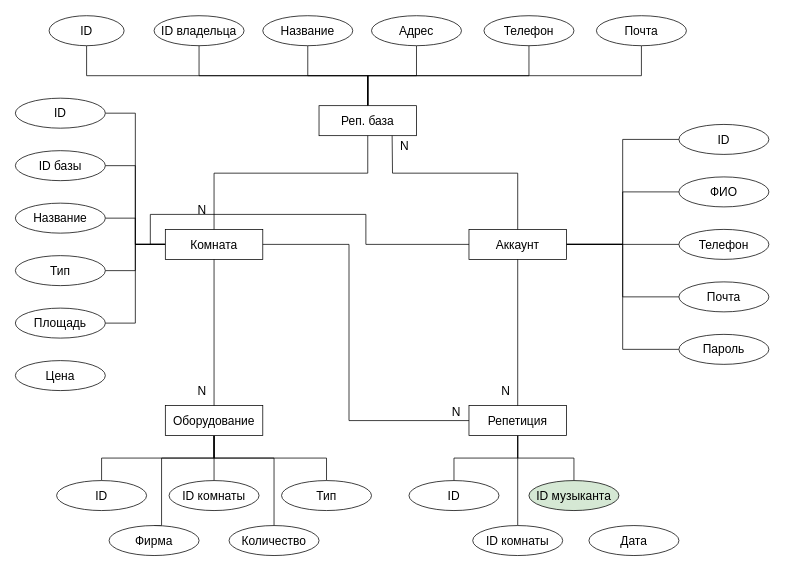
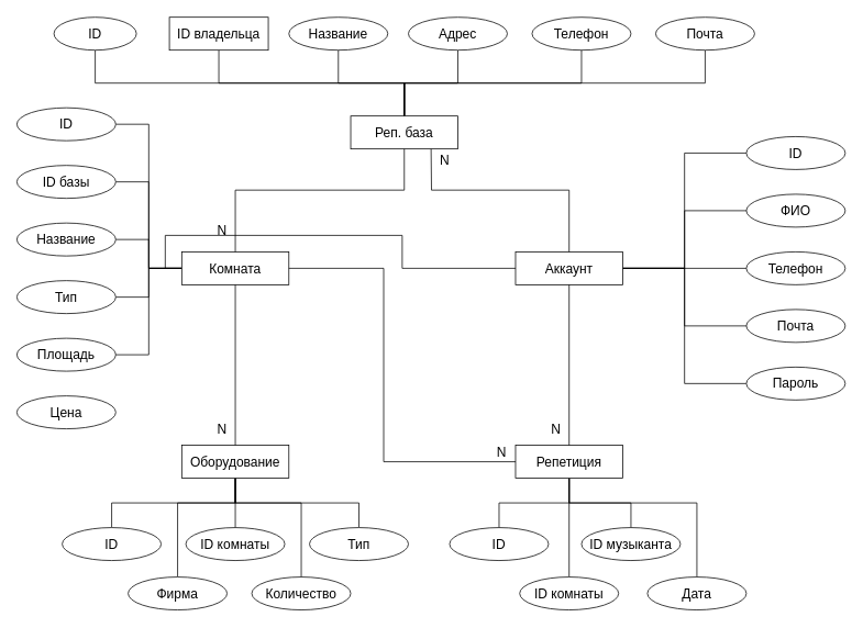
  <mxCell id="0" />
  <mxCell id="1" parent="0" />
  <mxCell id="2" style="edgeStyle=orthogonalEdgeStyle;rounded=0;orthogonalLoop=1;jettySize=auto;html=1;exitX=0.5;exitY=0;exitDx=0;exitDy=0;entryX=0.5;entryY=1;entryDx=0;entryDy=0;fontSize=16;endArrow=none;endFill=0;" edge="1" parent="1" source="8" target="9"><mxGeometry relative="1" as="geometry" /></mxCell>
  <mxCell id="3" style="edgeStyle=orthogonalEdgeStyle;rounded=0;orthogonalLoop=1;jettySize=auto;html=1;exitX=0.5;exitY=0;exitDx=0;exitDy=0;entryX=0.5;entryY=1;entryDx=0;entryDy=0;endArrow=none;endFill=0;fontSize=16;" edge="1" parent="1" source="8" target="10"><mxGeometry relative="1" as="geometry" /></mxCell>
  <mxCell id="4" style="edgeStyle=orthogonalEdgeStyle;rounded=0;orthogonalLoop=1;jettySize=auto;html=1;exitX=0.5;exitY=0;exitDx=0;exitDy=0;entryX=0.5;entryY=1;entryDx=0;entryDy=0;endArrow=none;endFill=0;fontSize=16;" edge="1" parent="1" source="8" target="11"><mxGeometry relative="1" as="geometry" /></mxCell>
  <mxCell id="5" style="edgeStyle=orthogonalEdgeStyle;rounded=0;orthogonalLoop=1;jettySize=auto;html=1;exitX=0.5;exitY=0;exitDx=0;exitDy=0;entryX=0.5;entryY=1;entryDx=0;entryDy=0;endArrow=none;endFill=0;fontSize=16;" edge="1" parent="1" source="8" target="12"><mxGeometry relative="1" as="geometry" /></mxCell>
  <mxCell id="6" style="edgeStyle=orthogonalEdgeStyle;rounded=0;orthogonalLoop=1;jettySize=auto;html=1;exitX=0.5;exitY=0;exitDx=0;exitDy=0;entryX=0.5;entryY=1;entryDx=0;entryDy=0;endArrow=none;endFill=0;fontSize=16;" edge="1" parent="1" source="8" target="13"><mxGeometry relative="1" as="geometry" /></mxCell>
  <mxCell id="7" style="edgeStyle=orthogonalEdgeStyle;rounded=0;orthogonalLoop=1;jettySize=auto;html=1;exitX=0.5;exitY=0;exitDx=0;exitDy=0;entryX=0.5;entryY=1;entryDx=0;entryDy=0;endArrow=none;endFill=0;fontSize=16;" edge="1" parent="1" source="8" target="14"><mxGeometry relative="1" as="geometry" /></mxCell>
  <mxCell id="8" value="Реп. база" style="whiteSpace=wrap;html=1;align=center;fontSize=16;" vertex="1" parent="1"><mxGeometry x="425" y="140" width="130" height="40" as="geometry" /></mxCell>
  <mxCell id="9" value="ID" style="ellipse;whiteSpace=wrap;html=1;align=center;fontSize=16;" vertex="1" parent="1"><mxGeometry x="65" y="20" width="100" height="40" as="geometry" /></mxCell>
- <mxCell id="10" value="ID владельца" style="ellipse;whiteSpace=wrap;html=1;align=center;fontSize=16;" vertex="1" parent="1"><mxGeometry x="205" y="20" width="120" height="40" as="geometry" /></mxCell>
+ <mxCell id="10" value="ID владельца" style="whiteSpace=wrap;html=1;align=center;fontSize=16;rounded=0;" vertex="1" parent="1"><mxGeometry x="205" y="20" width="120" height="40" as="geometry" /></mxCell>
  <mxCell id="11" value="Название" style="ellipse;whiteSpace=wrap;html=1;align=center;fontSize=16;" vertex="1" parent="1"><mxGeometry x="350" y="20" width="120" height="40" as="geometry" /></mxCell>
  <mxCell id="12" value="Адрес" style="ellipse;whiteSpace=wrap;html=1;align=center;fontSize=16;" vertex="1" parent="1"><mxGeometry x="495" y="20" width="120" height="40" as="geometry" /></mxCell>
  <mxCell id="13" value="Телефон" style="ellipse;whiteSpace=wrap;html=1;align=center;fontSize=16;" vertex="1" parent="1"><mxGeometry x="645" y="20" width="120" height="40" as="geometry" /></mxCell>
  <mxCell id="14" value="Почта" style="ellipse;whiteSpace=wrap;html=1;align=center;fontSize=16;" vertex="1" parent="1"><mxGeometry x="795" y="20" width="120" height="40" as="geometry" /></mxCell>
  <mxCell id="15" style="edgeStyle=orthogonalEdgeStyle;rounded=0;orthogonalLoop=1;jettySize=auto;html=1;exitX=0;exitY=0.5;exitDx=0;exitDy=0;entryX=1;entryY=0.5;entryDx=0;entryDy=0;endArrow=none;endFill=0;fontSize=16;" edge="1" parent="1" source="21" target="22"><mxGeometry relative="1" as="geometry" /></mxCell>
  <mxCell id="16" style="edgeStyle=orthogonalEdgeStyle;rounded=0;orthogonalLoop=1;jettySize=auto;html=1;exitX=0;exitY=0.5;exitDx=0;exitDy=0;entryX=1;entryY=0.5;entryDx=0;entryDy=0;endArrow=none;endFill=0;fontSize=16;" edge="1" parent="1" source="21" target="23"><mxGeometry relative="1" as="geometry" /></mxCell>
  <mxCell id="17" style="edgeStyle=orthogonalEdgeStyle;rounded=0;orthogonalLoop=1;jettySize=auto;html=1;exitX=0;exitY=0.5;exitDx=0;exitDy=0;entryX=1;entryY=0.5;entryDx=0;entryDy=0;endArrow=none;endFill=0;fontSize=16;" edge="1" parent="1" source="21" target="24"><mxGeometry relative="1" as="geometry" /></mxCell>
  <mxCell id="18" style="edgeStyle=orthogonalEdgeStyle;rounded=0;orthogonalLoop=1;jettySize=auto;html=1;exitX=0;exitY=0.5;exitDx=0;exitDy=0;entryX=1;entryY=0.5;entryDx=0;entryDy=0;endArrow=none;endFill=0;fontSize=16;" edge="1" parent="1" source="21" target="25"><mxGeometry relative="1" as="geometry" /></mxCell>
  <mxCell id="19" style="edgeStyle=orthogonalEdgeStyle;rounded=0;orthogonalLoop=1;jettySize=auto;html=1;exitX=0;exitY=0.5;exitDx=0;exitDy=0;entryX=1;entryY=0.5;entryDx=0;entryDy=0;endArrow=none;endFill=0;fontSize=16;" edge="1" parent="1" source="21" target="26"><mxGeometry relative="1" as="geometry" /></mxCell>
  <mxCell id="20" style="edgeStyle=orthogonalEdgeStyle;rounded=0;orthogonalLoop=1;jettySize=auto;html=1;exitX=0;exitY=0.5;exitDx=0;exitDy=0;endArrow=none;endFill=0;fontSize=16;" edge="1" parent="1" source="21" target="33"><mxGeometry relative="1" as="geometry" /></mxCell>
  <mxCell id="21" value="Комната" style="whiteSpace=wrap;html=1;align=center;fontSize=16;" vertex="1" parent="1"><mxGeometry x="220" y="305" width="130" height="40" as="geometry" /></mxCell>
  <mxCell id="22" value="ID" style="ellipse;whiteSpace=wrap;html=1;align=center;fontSize=16;" vertex="1" parent="1"><mxGeometry x="20" y="130" width="120" height="40" as="geometry" /></mxCell>
  <mxCell id="23" value="ID базы" style="ellipse;whiteSpace=wrap;html=1;align=center;fontSize=16;" vertex="1" parent="1"><mxGeometry x="20" y="200" width="120" height="40" as="geometry" /></mxCell>
  <mxCell id="24" value="Название" style="ellipse;whiteSpace=wrap;html=1;align=center;fontSize=16;" vertex="1" parent="1"><mxGeometry x="20" y="270" width="120" height="40" as="geometry" /></mxCell>
  <mxCell id="25" value="Тип" style="ellipse;whiteSpace=wrap;html=1;align=center;fontSize=16;" vertex="1" parent="1"><mxGeometry x="20" y="340" width="120" height="40" as="geometry" /></mxCell>
  <mxCell id="26" value="Площадь" style="ellipse;whiteSpace=wrap;html=1;align=center;fontSize=16;" vertex="1" parent="1"><mxGeometry x="20" y="410" width="120" height="40" as="geometry" /></mxCell>
  <mxCell id="27" value="Цена" style="ellipse;whiteSpace=wrap;html=1;align=center;fontSize=16;" vertex="1" parent="1"><mxGeometry x="20" y="480" width="120" height="40" as="geometry" /></mxCell>
  <mxCell id="28" style="edgeStyle=orthogonalEdgeStyle;rounded=0;orthogonalLoop=1;jettySize=auto;html=1;exitX=1;exitY=0.5;exitDx=0;exitDy=0;entryX=0;entryY=0.5;entryDx=0;entryDy=0;endArrow=none;endFill=0;fontSize=16;" edge="1" parent="1" source="33" target="34"><mxGeometry relative="1" as="geometry" /></mxCell>
  <mxCell id="29" style="edgeStyle=orthogonalEdgeStyle;rounded=0;orthogonalLoop=1;jettySize=auto;html=1;exitX=1;exitY=0.5;exitDx=0;exitDy=0;entryX=0;entryY=0.5;entryDx=0;entryDy=0;endArrow=none;endFill=0;fontSize=16;" edge="1" parent="1" source="33" target="35"><mxGeometry relative="1" as="geometry" /></mxCell>
  <mxCell id="30" style="edgeStyle=orthogonalEdgeStyle;rounded=0;orthogonalLoop=1;jettySize=auto;html=1;exitX=1;exitY=0.5;exitDx=0;exitDy=0;entryX=0;entryY=0.5;entryDx=0;entryDy=0;endArrow=none;endFill=0;fontSize=16;" edge="1" parent="1" source="33" target="36"><mxGeometry relative="1" as="geometry" /></mxCell>
  <mxCell id="31" style="edgeStyle=orthogonalEdgeStyle;rounded=0;orthogonalLoop=1;jettySize=auto;html=1;exitX=1;exitY=0.5;exitDx=0;exitDy=0;entryX=0;entryY=0.5;entryDx=0;entryDy=0;endArrow=none;endFill=0;fontSize=16;" edge="1" parent="1" source="33" target="37"><mxGeometry relative="1" as="geometry" /></mxCell>
  <mxCell id="32" style="edgeStyle=orthogonalEdgeStyle;rounded=0;orthogonalLoop=1;jettySize=auto;html=1;exitX=1;exitY=0.5;exitDx=0;exitDy=0;entryX=0;entryY=0.5;entryDx=0;entryDy=0;endArrow=none;endFill=0;fontSize=16;" edge="1" parent="1" source="33" target="38"><mxGeometry relative="1" as="geometry" /></mxCell>
  <mxCell id="33" value="Аккаунт" style="whiteSpace=wrap;html=1;align=center;fontSize=16;" vertex="1" parent="1"><mxGeometry x="625" y="305" width="130" height="40" as="geometry" /></mxCell>
  <mxCell id="34" value="ID" style="ellipse;whiteSpace=wrap;html=1;align=center;fontSize=16;" vertex="1" parent="1"><mxGeometry x="905" y="165" width="120" height="40" as="geometry" /></mxCell>
  <mxCell id="35" value="ФИО" style="ellipse;whiteSpace=wrap;html=1;align=center;fontSize=16;" vertex="1" parent="1"><mxGeometry x="905" y="235" width="120" height="40" as="geometry" /></mxCell>
  <mxCell id="36" value="Телефон" style="ellipse;whiteSpace=wrap;html=1;align=center;fontSize=16;" vertex="1" parent="1"><mxGeometry x="905" y="305" width="120" height="40" as="geometry" /></mxCell>
  <mxCell id="37" value="Почта" style="ellipse;whiteSpace=wrap;html=1;align=center;fontSize=16;" vertex="1" parent="1"><mxGeometry x="905" y="375" width="120" height="40" as="geometry" /></mxCell>
  <mxCell id="38" value="Пароль" style="ellipse;whiteSpace=wrap;html=1;align=center;fontSize=16;" vertex="1" parent="1"><mxGeometry x="905" y="445" width="120" height="40" as="geometry" /></mxCell>
  <mxCell id="39" style="edgeStyle=orthogonalEdgeStyle;rounded=0;orthogonalLoop=1;jettySize=auto;html=1;exitX=0.5;exitY=1;exitDx=0;exitDy=0;entryX=0.5;entryY=0;entryDx=0;entryDy=0;endArrow=none;endFill=0;fontSize=16;" edge="1" parent="1" source="44" target="45"><mxGeometry relative="1" as="geometry" /></mxCell>
  <mxCell id="40" style="edgeStyle=orthogonalEdgeStyle;rounded=0;orthogonalLoop=1;jettySize=auto;html=1;exitX=0.5;exitY=1;exitDx=0;exitDy=0;entryX=0.5;entryY=0;entryDx=0;entryDy=0;endArrow=none;endFill=0;fontSize=16;" edge="1" parent="1" source="44" target="46"><mxGeometry relative="1" as="geometry" /></mxCell>
  <mxCell id="41" style="edgeStyle=orthogonalEdgeStyle;rounded=0;orthogonalLoop=1;jettySize=auto;html=1;exitX=0.5;exitY=1;exitDx=0;exitDy=0;entryX=0.5;entryY=0;entryDx=0;entryDy=0;endArrow=none;endFill=0;fontSize=16;" edge="1" parent="1" source="44" target="47"><mxGeometry relative="1" as="geometry" /></mxCell>
  <mxCell id="42" style="edgeStyle=orthogonalEdgeStyle;rounded=0;orthogonalLoop=1;jettySize=auto;html=1;exitX=0.5;exitY=1;exitDx=0;exitDy=0;entryX=0.5;entryY=0;entryDx=0;entryDy=0;endArrow=none;endFill=0;fontSize=16;" edge="1" parent="1" source="44" target="48"><mxGeometry relative="1" as="geometry"><Array as="points"><mxPoint x="285" y="610" /><mxPoint x="215" y="610" /></Array></mxGeometry></mxCell>
  <mxCell id="43" style="edgeStyle=orthogonalEdgeStyle;rounded=0;orthogonalLoop=1;jettySize=auto;html=1;exitX=0.5;exitY=1;exitDx=0;exitDy=0;entryX=0.5;entryY=0;entryDx=0;entryDy=0;endArrow=none;endFill=0;fontSize=16;" edge="1" parent="1" source="44" target="49"><mxGeometry relative="1" as="geometry"><Array as="points"><mxPoint x="285" y="610" /><mxPoint x="365" y="610" /></Array></mxGeometry></mxCell>
  <mxCell id="44" value="Оборудование" style="whiteSpace=wrap;html=1;align=center;fontSize=16;" vertex="1" parent="1"><mxGeometry x="220" y="540" width="130" height="40" as="geometry" /></mxCell>
  <mxCell id="45" value="ID" style="ellipse;whiteSpace=wrap;html=1;align=center;fontSize=16;" vertex="1" parent="1"><mxGeometry x="75" y="640" width="120" height="40" as="geometry" /></mxCell>
  <mxCell id="46" value="ID комнаты" style="ellipse;whiteSpace=wrap;html=1;align=center;fontSize=16;" vertex="1" parent="1"><mxGeometry x="225" y="640" width="120" height="40" as="geometry" /></mxCell>
  <mxCell id="47" value="Тип" style="ellipse;whiteSpace=wrap;html=1;align=center;fontSize=16;" vertex="1" parent="1"><mxGeometry x="375" y="640" width="120" height="40" as="geometry" /></mxCell>
- <mxCell id="48" value="Фирма" style="ellipse;whiteSpace=wrap;html=1;align=center;fontSize=16;" vertex="1" parent="1"><mxGeometry x="145" y="700" width="120" height="40" as="geometry" /></mxCell>
+ <mxCell id="48" value="Фирма" style="ellipse;whiteSpace=wrap;html=1;align=center;fontSize=16;" vertex="1" parent="1"><mxGeometry x="155" y="700" width="120" height="40" as="geometry" /></mxCell>
  <mxCell id="49" value="Количество" style="ellipse;whiteSpace=wrap;html=1;align=center;fontSize=16;" vertex="1" parent="1"><mxGeometry x="305" y="700" width="120" height="40" as="geometry" /></mxCell>
  <mxCell id="50" style="edgeStyle=orthogonalEdgeStyle;rounded=0;orthogonalLoop=1;jettySize=auto;html=1;exitX=0.5;exitY=1;exitDx=0;exitDy=0;entryX=0.5;entryY=0;entryDx=0;entryDy=0;endArrow=none;endFill=0;fontSize=16;" edge="1" parent="1" source="54" target="55"><mxGeometry relative="1" as="geometry" /></mxCell>
  <mxCell id="51" style="edgeStyle=orthogonalEdgeStyle;rounded=0;orthogonalLoop=1;jettySize=auto;html=1;exitX=0.5;exitY=1;exitDx=0;exitDy=0;entryX=0.5;entryY=0;entryDx=0;entryDy=0;endArrow=none;endFill=0;fontSize=16;" edge="1" parent="1" source="54" target="57"><mxGeometry relative="1" as="geometry" /></mxCell>
  <mxCell id="52" style="edgeStyle=orthogonalEdgeStyle;rounded=0;orthogonalLoop=1;jettySize=auto;html=1;exitX=0.5;exitY=1;exitDx=0;exitDy=0;entryX=0.5;entryY=0;entryDx=0;entryDy=0;endArrow=none;endFill=0;fontSize=16;" edge="1" parent="1" source="54" target="56"><mxGeometry relative="1" as="geometry" /></mxCell>
+ <mxCell id="53" style="edgeStyle=orthogonalEdgeStyle;rounded=0;orthogonalLoop=1;jettySize=auto;html=1;exitX=0.5;exitY=1;exitDx=0;exitDy=0;entryX=0.5;entryY=0;entryDx=0;entryDy=0;endArrow=none;endFill=0;fontSize=16;" edge="1" parent="1" source="54" target="58"><mxGeometry relative="1" as="geometry"><Array as="points"><mxPoint x="690" y="610" /><mxPoint x="845" y="610" /></Array></mxGeometry></mxCell>
  <mxCell id="54" value="Репетиция" style="whiteSpace=wrap;html=1;align=center;fontSize=16;" vertex="1" parent="1"><mxGeometry x="625" y="540" width="130" height="40" as="geometry" /></mxCell>
  <mxCell id="55" value="ID" style="ellipse;whiteSpace=wrap;html=1;align=center;fontSize=16;" vertex="1" parent="1"><mxGeometry x="545" y="640" width="120" height="40" as="geometry" /></mxCell>
- <mxCell id="56" value="ID музыканта" style="ellipse;whiteSpace=wrap;html=1;align=center;fontSize=16;fillColor=#d5e8d4;" vertex="1" parent="1"><mxGeometry x="705" y="640" width="120" height="40" as="geometry" /></mxCell>
+ <mxCell id="56" value="ID музыканта" style="ellipse;whiteSpace=wrap;html=1;align=center;fontSize=16;" vertex="1" parent="1"><mxGeometry x="705" y="640" width="120" height="40" as="geometry" /></mxCell>
  <mxCell id="57" value="ID комнаты" style="ellipse;whiteSpace=wrap;html=1;align=center;fontSize=16;" vertex="1" parent="1"><mxGeometry x="630" y="700" width="120" height="40" as="geometry" /></mxCell>
  <mxCell id="58" value="Дата" style="ellipse;whiteSpace=wrap;html=1;align=center;fontSize=16;" vertex="1" parent="1"><mxGeometry x="785" y="700" width="120" height="40" as="geometry" /></mxCell>
  <mxCell id="59" value="" style="endArrow=none;html=1;rounded=0;fontSize=16;exitX=0.5;exitY=1;exitDx=0;exitDy=0;entryX=0.5;entryY=0;entryDx=0;entryDy=0;" edge="1" parent="1" source="8" target="21"><mxGeometry relative="1" as="geometry"><mxPoint x="435" y="350" as="sourcePoint" /><mxPoint x="595" y="350" as="targetPoint" /><Array as="points"><mxPoint x="490" y="230" /><mxPoint x="285" y="230" /></Array></mxGeometry></mxCell>
  <mxCell id="60" value="N" style="resizable=0;html=1;align=right;verticalAlign=bottom;fontSize=16;" connectable="0" vertex="1" parent="59"><mxGeometry x="1" relative="1" as="geometry"><mxPoint x="-10" y="-15" as="offset" /></mxGeometry></mxCell>
  <mxCell id="61" value="" style="endArrow=none;html=1;rounded=0;fontSize=16;exitX=0.5;exitY=1;exitDx=0;exitDy=0;entryX=0.5;entryY=0;entryDx=0;entryDy=0;" edge="1" parent="1" source="21" target="44"><mxGeometry relative="1" as="geometry"><mxPoint x="435" y="500" as="sourcePoint" /><mxPoint x="595" y="500" as="targetPoint" /></mxGeometry></mxCell>
  <mxCell id="62" value="N" style="resizable=0;html=1;align=right;verticalAlign=bottom;fontSize=16;" connectable="0" vertex="1" parent="61"><mxGeometry x="1" relative="1" as="geometry"><mxPoint x="-10" y="-9.29" as="offset" /></mxGeometry></mxCell>
  <mxCell id="63" value="" style="endArrow=none;html=1;rounded=0;fontSize=16;entryX=0.75;entryY=1;entryDx=0;entryDy=0;exitX=0.5;exitY=0;exitDx=0;exitDy=0;" edge="1" parent="1" source="33" target="8"><mxGeometry relative="1" as="geometry"><mxPoint x="435" y="350" as="sourcePoint" /><mxPoint x="595" y="350" as="targetPoint" /><Array as="points"><mxPoint x="690" y="230" /><mxPoint x="523" y="230" /></Array></mxGeometry></mxCell>
  <mxCell id="64" value="N" style="resizable=0;html=1;align=right;verticalAlign=bottom;fontSize=16;" connectable="0" vertex="1" parent="63"><mxGeometry x="1" relative="1" as="geometry"><mxPoint x="22.49" y="24.43" as="offset" /></mxGeometry></mxCell>
  <mxCell id="65" value="" style="endArrow=none;html=1;rounded=0;fontSize=16;exitX=0.5;exitY=1;exitDx=0;exitDy=0;entryX=0.5;entryY=0;entryDx=0;entryDy=0;" edge="1" parent="1" source="33" target="54"><mxGeometry relative="1" as="geometry"><mxPoint x="689.29" y="345" as="sourcePoint" /><mxPoint x="689.29" y="540" as="targetPoint" /></mxGeometry></mxCell>
  <mxCell id="66" value="N" style="resizable=0;html=1;align=right;verticalAlign=bottom;fontSize=16;" connectable="0" vertex="1" parent="65"><mxGeometry x="1" relative="1" as="geometry"><mxPoint x="-10" y="-9.29" as="offset" /></mxGeometry></mxCell>
  <mxCell id="67" value="" style="endArrow=none;html=1;rounded=0;fontSize=16;exitX=1;exitY=0.5;exitDx=0;exitDy=0;entryX=0;entryY=0.5;entryDx=0;entryDy=0;" edge="1" parent="1" source="21" target="54"><mxGeometry relative="1" as="geometry"><mxPoint x="475" y="470" as="sourcePoint" /><mxPoint x="635" y="470" as="targetPoint" /><Array as="points"><mxPoint x="465" y="325" /><mxPoint x="465" y="560" /></Array></mxGeometry></mxCell>
  <mxCell id="68" value="N" style="resizable=0;html=1;align=right;verticalAlign=bottom;fontSize=16;" connectable="0" vertex="1" parent="67"><mxGeometry x="1" relative="1" as="geometry"><mxPoint x="-10.59" as="offset" /></mxGeometry></mxCell>
